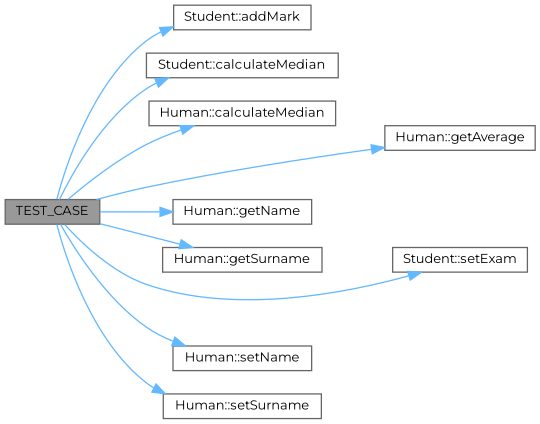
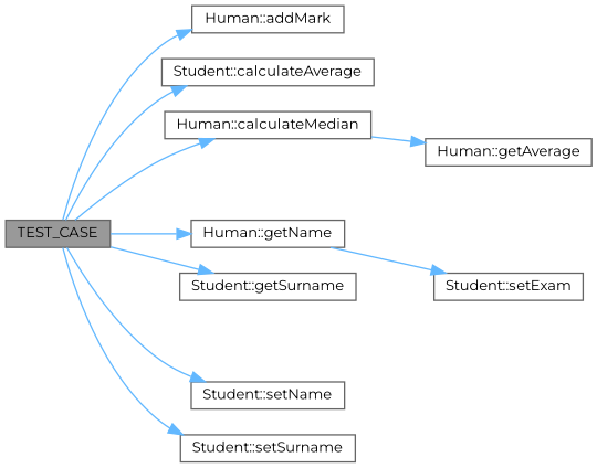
  digraph {
    fontname=Montserrat
    rankdir=LR
    node [color=grey40 fillcolor=white fontname=Montserrat fontsize=10 shape=box style=filled]
    edge [color=steelblue1 fontname=Montserrat fontsize=10 labelfontname=Helvetica labelfontsize=10 style=solid]
    n1 [color=gray40 fillcolor=grey60 fontcolor=black height=0.2 label=TEST_CASE width=0.4]
-   n2 [height=0.2 label="Student::addMark" width=0.4]
-   n3 [height=0.2 label="Student::calculateMedian" width=0.4]
+   n2 [height=0.2 label="Human::addMark" width=0.4]
+   n3 [height=0.2 label="Student::calculateAverage" width=0.4]
    n4 [height=0.2 label="Human::calculateMedian" width=0.4]
    n5 [height=0.2 label="Human::getAverage" width=0.4]
    n6 [height=0.2 label="Human::getName" width=0.4]
-   n7 [height=0.2 label="Human::getSurname" width=0.4]
+   n7 [height=0.2 label="Student::getSurname" width=0.4]
    n8 [height=0.2 label="Student::setExam" width=0.4]
-   n9 [height=0.2 label="Human::setName" width=0.4]
-   n10 [height=0.2 label="Human::setSurname" width=0.4]
+   n9 [height=0.2 label="Student::setName" width=0.4]
+   n10 [height=0.2 label="Student::setSurname" width=0.4]
    n1 -> n2
    n1 -> n3
    n1 -> n4
-   n1 -> n5
+   n4 -> n5
    n1 -> n6
    n1 -> n7
-   n1 -> n8
+   n6 -> n8
    n1 -> n9
    n1 -> n10
  }
